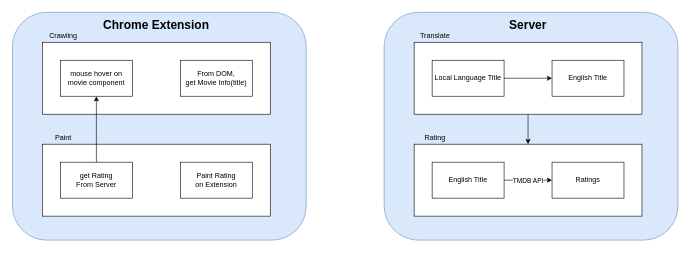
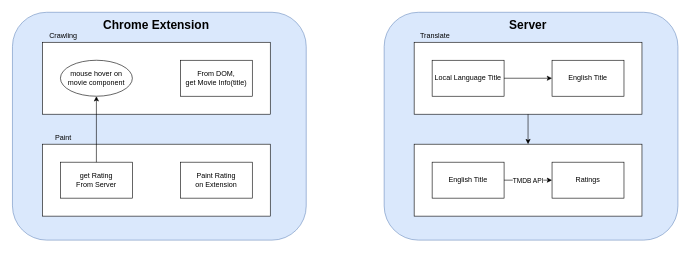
  <mxCell id="0" />
  <mxCell id="1" parent="0" />
  <mxCell id="2" value="" style="group" vertex="1" connectable="0" parent="1"><mxGeometry x="20" y="20" width="490" height="380" as="geometry" /></mxCell>
  <mxCell id="3" value="" style="rounded=1;whiteSpace=wrap;html=1;fillColor=#dae8fc;strokeColor=#6c8ebf;" vertex="1" parent="2"><mxGeometry width="490" height="380" as="geometry" /></mxCell>
  <mxCell id="4" value="" style="group" vertex="1" connectable="0" parent="2"><mxGeometry x="50" y="30" width="380" height="140" as="geometry" /></mxCell>
  <mxCell id="5" value="" style="rounded=0;whiteSpace=wrap;html=1;" vertex="1" parent="4"><mxGeometry y="20" width="380" height="120" as="geometry" /></mxCell>
  <mxCell id="6" value="Crawling" style="text;html=1;strokeColor=none;fillColor=none;align=center;verticalAlign=middle;whiteSpace=wrap;rounded=0;" vertex="1" parent="4"><mxGeometry width="70" height="20" as="geometry" /></mxCell>
- <mxCell id="7" value="mouse hover on movie component" style="rounded=0;whiteSpace=wrap;html=1;" vertex="1" parent="4"><mxGeometry x="30" y="50" width="120" height="60" as="geometry" /></mxCell>
+ <mxCell id="7" value="mouse hover on movie component" style="ellipse;whiteSpace=wrap;html=1;" vertex="1" parent="4"><mxGeometry x="30" y="50" width="120" height="60" as="geometry" /></mxCell>
  <mxCell id="8" value="From DOM,&lt;br&gt;get Movie Info(title)" style="whiteSpace=wrap;html=1;rounded=0;" vertex="1" parent="4"><mxGeometry x="230" y="50" width="120" height="60" as="geometry" /></mxCell>
  <mxCell id="9" value="&lt;b&gt;&lt;font style=&quot;font-size: 20px&quot;&gt;Chrome&amp;nbsp;Extension&lt;/font&gt;&lt;/b&gt;" style="text;html=1;strokeColor=none;fillColor=none;align=center;verticalAlign=middle;whiteSpace=wrap;rounded=0;" vertex="1" parent="2"><mxGeometry x="220" y="10" width="40" height="20" as="geometry" /></mxCell>
  <mxCell id="10" value="" style="rounded=0;whiteSpace=wrap;html=1;" vertex="1" parent="2"><mxGeometry x="50" y="220" width="380" height="120" as="geometry" /></mxCell>
  <mxCell id="11" value="Paint" style="text;html=1;strokeColor=none;fillColor=none;align=center;verticalAlign=middle;whiteSpace=wrap;rounded=0;" vertex="1" parent="2"><mxGeometry x="50" y="200" width="70" height="20" as="geometry" /></mxCell>
  <mxCell id="12" value="get Rating&lt;br&gt;From Server" style="rounded=0;whiteSpace=wrap;html=1;" vertex="1" parent="2"><mxGeometry x="80" y="250" width="120" height="60" as="geometry" /></mxCell>
  <mxCell id="13" value="Paint Rating&lt;br&gt;on Extension" style="whiteSpace=wrap;html=1;rounded=0;" vertex="1" parent="2"><mxGeometry x="280" y="250" width="120" height="60" as="geometry" /></mxCell>
  <mxCell id="14" value="" style="edgeStyle=orthogonalEdgeStyle;rounded=0;orthogonalLoop=1;jettySize=auto;html=1;" edge="1" parent="2" source="12" target="7"><mxGeometry relative="1" as="geometry" /></mxCell>
  <mxCell id="15" value="" style="group" vertex="1" connectable="0" parent="1"><mxGeometry x="690" y="50" width="440" height="350" as="geometry" /></mxCell>
  <mxCell id="16" value="" style="group" vertex="1" connectable="0" parent="15"><mxGeometry width="440" height="350" as="geometry" /></mxCell>
  <mxCell id="17" value="" style="rounded=1;whiteSpace=wrap;html=1;fillColor=#dae8fc;strokeColor=#6c8ebf;" vertex="1" parent="16"><mxGeometry x="-50" y="-30" width="490" height="380" as="geometry" /></mxCell>
  <mxCell id="18" value="" style="rounded=0;whiteSpace=wrap;html=1;" vertex="1" parent="16"><mxGeometry y="20" width="380" height="120" as="geometry" /></mxCell>
  <mxCell id="19" value="Local Language Title" style="rounded=0;whiteSpace=wrap;html=1;" vertex="1" parent="16"><mxGeometry x="30" y="50" width="120" height="60" as="geometry" /></mxCell>
  <mxCell id="20" value="English Title" style="whiteSpace=wrap;html=1;rounded=0;" vertex="1" parent="16"><mxGeometry x="230" y="50" width="120" height="60" as="geometry" /></mxCell>
  <mxCell id="21" value="" style="edgeStyle=orthogonalEdgeStyle;rounded=0;orthogonalLoop=1;jettySize=auto;html=1;" edge="1" parent="16" source="19" target="20"><mxGeometry relative="1" as="geometry" /></mxCell>
  <mxCell id="22" value="Translate" style="text;html=1;strokeColor=none;fillColor=none;align=center;verticalAlign=middle;whiteSpace=wrap;rounded=0;" vertex="1" parent="16"><mxGeometry width="70" height="20" as="geometry" /></mxCell>
  <mxCell id="23" value="&lt;b&gt;&lt;font style=&quot;font-size: 20px&quot;&gt;Server&lt;/font&gt;&lt;/b&gt;" style="text;html=1;strokeColor=none;fillColor=none;align=center;verticalAlign=middle;whiteSpace=wrap;rounded=0;" vertex="1" parent="16"><mxGeometry x="170" y="-20" width="40" height="20" as="geometry" /></mxCell>
  <mxCell id="24" value="" style="group" vertex="1" connectable="0" parent="15"><mxGeometry y="170" width="380" height="140" as="geometry" /></mxCell>
  <mxCell id="25" value="" style="rounded=0;whiteSpace=wrap;html=1;" vertex="1" parent="24"><mxGeometry y="20" width="380" height="120" as="geometry" /></mxCell>
  <mxCell id="26" value="English Title" style="rounded=0;whiteSpace=wrap;html=1;" vertex="1" parent="24"><mxGeometry x="30" y="50" width="120" height="60" as="geometry" /></mxCell>
  <mxCell id="27" value="Ratings" style="whiteSpace=wrap;html=1;rounded=0;" vertex="1" parent="24"><mxGeometry x="230" y="50" width="120" height="60" as="geometry" /></mxCell>
  <mxCell id="28" value="" style="edgeStyle=orthogonalEdgeStyle;rounded=0;orthogonalLoop=1;jettySize=auto;html=1;" edge="1" parent="24" source="26" target="27"><mxGeometry relative="1" as="geometry" /></mxCell>
  <mxCell id="29" value="TMDB API" style="edgeLabel;html=1;align=center;verticalAlign=middle;resizable=0;points=[];" vertex="1" connectable="0" parent="28"><mxGeometry x="-0.25" relative="1" as="geometry"><mxPoint x="9.71" as="offset" /></mxGeometry></mxCell>
- <mxCell id="30" value="Rating" style="text;html=1;strokeColor=none;fillColor=none;align=center;verticalAlign=middle;whiteSpace=wrap;rounded=0;" vertex="1" parent="24"><mxGeometry width="70" height="20" as="geometry" /></mxCell>
  <mxCell id="31" value="" style="edgeStyle=orthogonalEdgeStyle;rounded=0;orthogonalLoop=1;jettySize=auto;html=1;" edge="1" parent="15" source="18" target="25"><mxGeometry relative="1" as="geometry" /></mxCell>
